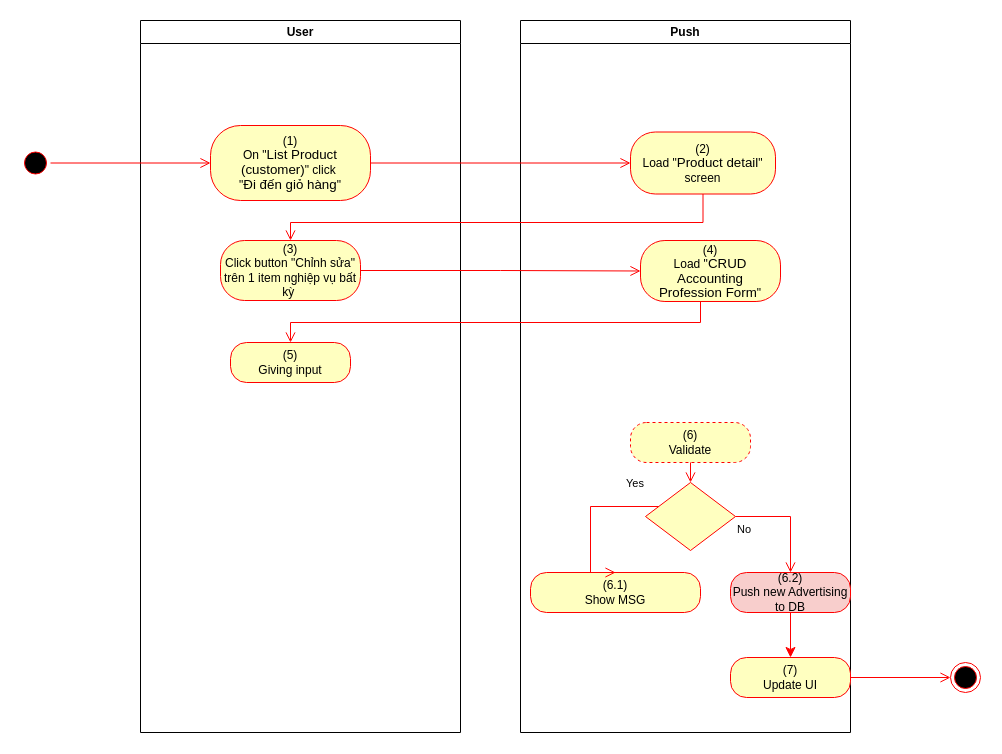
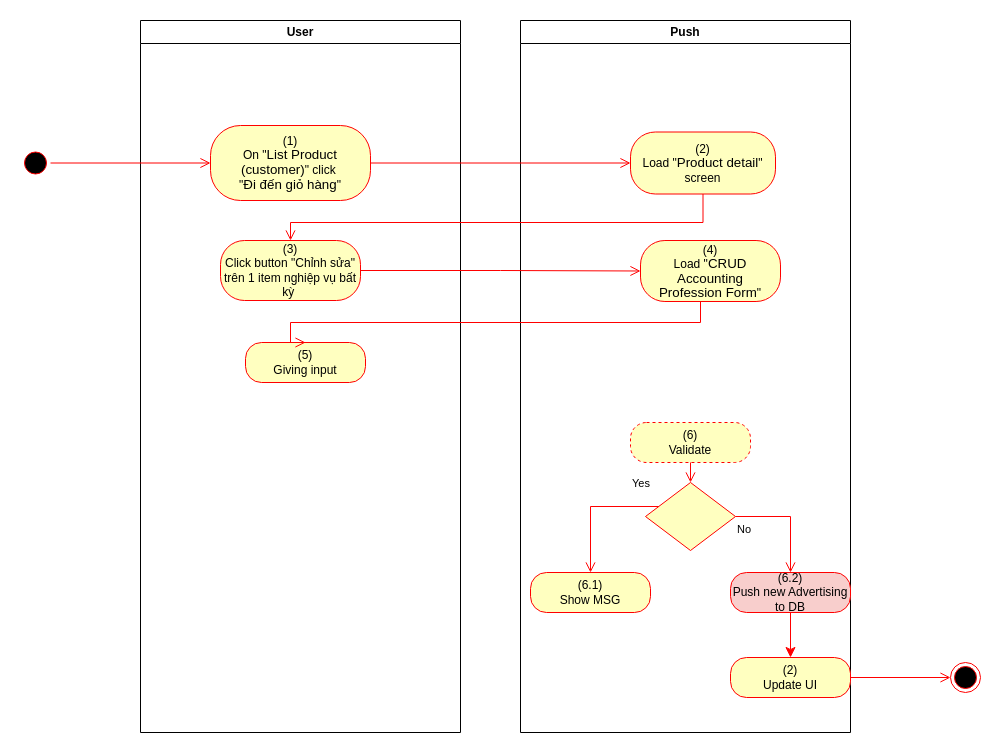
  <mxCell id="0" />
  <mxCell id="1" parent="0" />
  <mxCell id="2" value="User" style="swimlane;whiteSpace=wrap" vertex="1" parent="1"><mxGeometry x="140" y="20" width="320" height="712" as="geometry"><mxRectangle x="120" y="128" width="60" height="23" as="alternateBounds" /></mxGeometry></mxCell>
  <mxCell id="3" value="(1)&lt;br style=&quot;padding: 0px ; margin: 0px&quot;&gt;On &quot;&lt;span lang=&quot;EN-GB&quot; style=&quot;font-size: 10.0pt ; line-height: 107% ; font-family: &amp;#34;arial&amp;#34; , sans-serif&quot;&gt;List Product&lt;br/&gt;(customer)&lt;/span&gt;&quot; click&amp;nbsp;&lt;br style=&quot;padding: 0px ; margin: 0px&quot;&gt;&quot;&lt;font face=&quot;arial, sans-serif&quot;&gt;&lt;span style=&quot;font-size: 13.333px&quot;&gt;Đi đến giỏ hàng&lt;/span&gt;&lt;/font&gt;&quot;" style="rounded=1;whiteSpace=wrap;html=1;arcSize=40;fontColor=#000000;fillColor=#ffffc0;strokeColor=#ff0000;" vertex="1" parent="2"><mxGeometry x="70" y="105" width="160" height="75" as="geometry" /></mxCell>
  <mxCell id="4" value="(3)&lt;br&gt;Click button &quot;Chỉnh sửa&quot; trên 1 item nghiệp vụ bất kỳ&amp;nbsp;" style="rounded=1;whiteSpace=wrap;html=1;arcSize=40;fontColor=#000000;fillColor=#ffffc0;strokeColor=#ff0000;" vertex="1" parent="2"><mxGeometry x="80" y="220" width="140" height="60" as="geometry" /></mxCell>
- <mxCell id="5" value="(5)&lt;br&gt;Giving input" style="rounded=1;whiteSpace=wrap;html=1;arcSize=40;fontColor=#000000;fillColor=#ffffc0;strokeColor=#ff0000;" vertex="1" parent="2"><mxGeometry x="90" y="322" width="120" height="40" as="geometry" /></mxCell>
+ <mxCell id="5" value="(5)&lt;br&gt;Giving input" style="rounded=1;whiteSpace=wrap;html=1;arcSize=40;fontColor=#000000;fillColor=#ffffc0;strokeColor=#ff0000;" vertex="1" parent="2"><mxGeometry x="105" y="322" width="120" height="40" as="geometry" /></mxCell>
  <mxCell id="6" value="Push" style="swimlane;whiteSpace=wrap;startSize=23;" vertex="1" parent="1"><mxGeometry x="520" y="20" width="330" height="712" as="geometry" /></mxCell>
  <mxCell id="7" value="(2)&lt;br&gt;Load &quot;&lt;span lang=&quot;EN-GB&quot; style=&quot;font-size: 10.0pt ; line-height: 107% ; font-family: &amp;#34;arial&amp;#34; , sans-serif&quot;&gt;Product detail&lt;/span&gt;&quot; screen" style="rounded=1;whiteSpace=wrap;html=1;arcSize=40;fontColor=#000000;fillColor=#ffffc0;strokeColor=#ff0000;" vertex="1" parent="6"><mxGeometry x="110" y="111.5" width="145" height="62" as="geometry" /></mxCell>
  <mxCell id="8" value="(6)&lt;br&gt;Validate" style="rounded=1;whiteSpace=wrap;html=1;arcSize=40;fontColor=#000000;fillColor=#ffffc0;strokeColor=#ff0000;dashed=1;" vertex="1" parent="6"><mxGeometry x="110" y="402" width="120" height="40" as="geometry" /></mxCell>
  <mxCell id="9" value="" style="edgeStyle=orthogonalEdgeStyle;html=1;verticalAlign=bottom;endArrow=open;endSize=8;strokeColor=#ff0000;rounded=0;entryX=0.5;entryY=0;entryDx=0;entryDy=0;" edge="1" parent="6" source="8" target="10"><mxGeometry relative="1" as="geometry"><mxPoint x="165" y="442" as="targetPoint" /></mxGeometry></mxCell>
  <mxCell id="10" value="" style="rhombus;whiteSpace=wrap;html=1;fillColor=#ffffc0;strokeColor=#ff0000;" vertex="1" parent="6"><mxGeometry x="125" y="462" width="90" height="68" as="geometry" /></mxCell>
  <mxCell id="11" value="No" style="edgeStyle=orthogonalEdgeStyle;html=1;align=left;verticalAlign=top;endArrow=open;endSize=8;strokeColor=#ff0000;rounded=0;exitX=1;exitY=0.5;exitDx=0;exitDy=0;" edge="1" parent="6" source="10" target="12"><mxGeometry x="-1" relative="1" as="geometry"><mxPoint x="170" y="552" as="targetPoint" /></mxGeometry></mxCell>
  <mxCell id="12" value="(6.2)&lt;br&gt;Push new Advertising to DB" style="rounded=1;whiteSpace=wrap;html=1;arcSize=40;fontColor=#000000;fillColor=#f8cecc;strokeColor=#ff0000;" vertex="1" parent="6"><mxGeometry x="210" y="552" width="120" height="40" as="geometry" /></mxCell>
- <mxCell id="13" value="(7)&lt;br&gt;Update UI" style="rounded=1;whiteSpace=wrap;html=1;arcSize=40;fontColor=#000000;fillColor=#ffffc0;strokeColor=#ff0000;" vertex="1" parent="6"><mxGeometry x="210" y="637" width="120" height="40" as="geometry" /></mxCell>
+ <mxCell id="13" value="(2)&lt;br&gt;Update UI" style="rounded=1;whiteSpace=wrap;html=1;arcSize=40;fontColor=#000000;fillColor=#ffffc0;strokeColor=#ff0000;" vertex="1" parent="6"><mxGeometry x="210" y="637" width="120" height="40" as="geometry" /></mxCell>
  <mxCell id="14" value="" style="edgeStyle=orthogonalEdgeStyle;html=1;verticalAlign=bottom;endArrow=classic;endSize=8;strokeColor=#ff0000;rounded=0;exitX=0.5;exitY=1;exitDx=0;exitDy=0;entryX=0.5;entryY=0;entryDx=0;entryDy=0;" edge="1" parent="6" source="12" target="13"><mxGeometry relative="1" as="geometry"><mxPoint x="170" y="642" as="targetPoint" /></mxGeometry></mxCell>
- <mxCell id="15" value="(6.1)&lt;br&gt;Show MSG" style="rounded=1;whiteSpace=wrap;html=1;arcSize=40;fontColor=#000000;fillColor=#ffffc0;strokeColor=#ff0000;" vertex="1" parent="6"><mxGeometry x="10" y="552" width="170" height="40" as="geometry" /></mxCell>
+ <mxCell id="15" value="(6.1)&lt;br&gt;Show MSG" style="rounded=1;whiteSpace=wrap;html=1;arcSize=40;fontColor=#000000;fillColor=#ffffc0;strokeColor=#ff0000;" vertex="1" parent="6"><mxGeometry x="10" y="552" width="120" height="40" as="geometry" /></mxCell>
  <mxCell id="16" value="Yes" style="edgeStyle=orthogonalEdgeStyle;html=1;align=left;verticalAlign=bottom;endArrow=open;endSize=8;strokeColor=#ff0000;rounded=0;entryX=0.5;entryY=0;entryDx=0;entryDy=0;" edge="1" parent="6" source="10" target="15"><mxGeometry x="-0.579" y="-14" relative="1" as="geometry"><mxPoint x="70" y="552" as="targetPoint" /><Array as="points"><mxPoint x="70" y="486" /></Array><mxPoint as="offset" /></mxGeometry></mxCell>
  <mxCell id="17" value="(4)&lt;br&gt;Load &quot;&lt;span lang=&quot;EN-GB&quot; style=&quot;font-size: 10pt ; line-height: 14.267px ; font-family: &amp;#34;arial&amp;#34; , sans-serif&quot;&gt;CRUD Accounting&lt;br&gt;Profession Form&lt;/span&gt;&quot;" style="rounded=1;whiteSpace=wrap;html=1;arcSize=40;fontColor=#000000;fillColor=#ffffc0;strokeColor=#ff0000;" vertex="1" parent="6"><mxGeometry x="120" y="220" width="140" height="61" as="geometry" /></mxCell>
  <mxCell id="18" value="" style="ellipse;html=1;shape=startState;fillColor=#000000;strokeColor=#ff0000;" vertex="1" parent="1"><mxGeometry x="20" y="147.5" width="30" height="30" as="geometry" /></mxCell>
  <mxCell id="19" value="" style="edgeStyle=orthogonalEdgeStyle;html=1;verticalAlign=bottom;endArrow=open;endSize=8;strokeColor=#ff0000;rounded=0;entryX=0;entryY=0.5;entryDx=0;entryDy=0;" edge="1" parent="1" source="18" target="3"><mxGeometry relative="1" as="geometry"><mxPoint x="200" y="145" as="targetPoint" /></mxGeometry></mxCell>
  <mxCell id="20" value="" style="edgeStyle=orthogonalEdgeStyle;html=1;verticalAlign=bottom;endArrow=open;endSize=8;strokeColor=#ff0000;rounded=0;entryX=0;entryY=0.5;entryDx=0;entryDy=0;" edge="1" parent="1" source="3" target="7"><mxGeometry relative="1" as="geometry"><mxPoint x="600" y="163" as="targetPoint" /></mxGeometry></mxCell>
  <mxCell id="21" value="" style="edgeStyle=orthogonalEdgeStyle;html=1;verticalAlign=bottom;endArrow=open;endSize=8;strokeColor=#ff0000;rounded=0;entryX=0.5;entryY=0;entryDx=0;entryDy=0;" edge="1" parent="1" source="7" target="4"><mxGeometry relative="1" as="geometry"><mxPoint x="685" y="242" as="targetPoint" /><Array as="points"><mxPoint x="703" y="222" /><mxPoint x="290" y="222" /></Array></mxGeometry></mxCell>
  <mxCell id="22" value="" style="ellipse;html=1;shape=endState;fillColor=#000000;strokeColor=#ff0000;" vertex="1" parent="1"><mxGeometry x="950" y="662" width="30" height="30" as="geometry" /></mxCell>
  <mxCell id="23" value="" style="edgeStyle=orthogonalEdgeStyle;html=1;verticalAlign=bottom;endArrow=open;endSize=8;strokeColor=#ff0000;rounded=0;exitX=1;exitY=0.5;exitDx=0;exitDy=0;entryX=0;entryY=0.5;entryDx=0;entryDy=0;" edge="1" parent="1" source="13" target="22"><mxGeometry relative="1" as="geometry"><mxPoint x="820" y="652" as="targetPoint" /><mxPoint x="820" y="592" as="sourcePoint" /></mxGeometry></mxCell>
  <mxCell id="24" value="" style="edgeStyle=orthogonalEdgeStyle;html=1;verticalAlign=bottom;endArrow=open;endSize=8;strokeColor=#ff0000;rounded=0;entryX=0;entryY=0.5;entryDx=0;entryDy=0;" edge="1" parent="1" source="4" target="17"><mxGeometry relative="1" as="geometry"><mxPoint x="280" y="355" as="targetPoint" /></mxGeometry></mxCell>
  <mxCell id="25" value="" style="edgeStyle=orthogonalEdgeStyle;html=1;verticalAlign=bottom;endArrow=open;endSize=8;strokeColor=#ff0000;rounded=0;entryX=0.5;entryY=0;entryDx=0;entryDy=0;" edge="1" parent="1" source="17" target="5"><mxGeometry relative="1" as="geometry"><mxPoint x="690" y="352" as="targetPoint" /><Array as="points"><mxPoint x="700" y="322" /><mxPoint x="290" y="322" /></Array></mxGeometry></mxCell>
